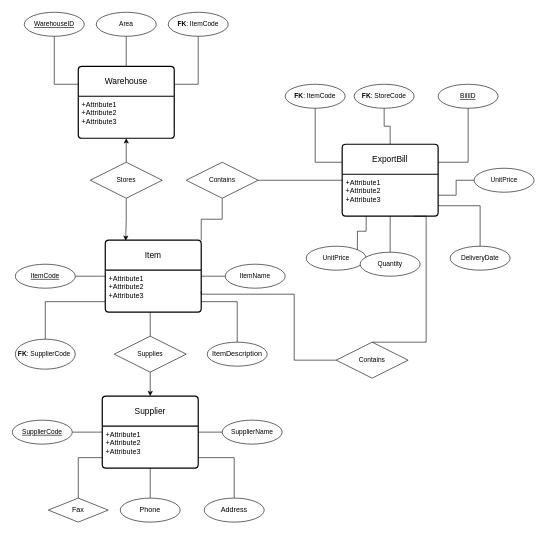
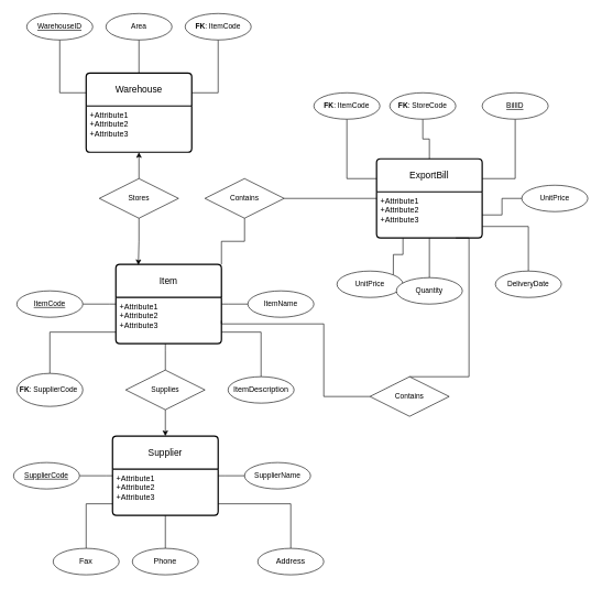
  <mxCell id="0" />
  <mxCell id="1" parent="0" />
  <mxCell id="2" value="Supplier" style="swimlane;childLayout=stackLayout;horizontal=1;startSize=50;horizontalStack=0;rounded=1;fontSize=14;fontStyle=0;strokeWidth=2;resizeParent=0;resizeLast=1;shadow=0;dashed=0;align=center;arcSize=4;whiteSpace=wrap;html=1;" vertex="1" parent="1"><mxGeometry x="170" y="660" width="160" height="120" as="geometry" /></mxCell>
  <mxCell id="3" value="+Attribute1&#10;+Attribute2&#10;+Attribute3" style="align=left;strokeColor=none;fillColor=none;spacingLeft=4;fontSize=12;verticalAlign=top;resizable=0;rotatable=0;part=1;html=1;" vertex="1" parent="2"><mxGeometry y="50" width="160" height="70" as="geometry" /></mxCell>
  <mxCell id="4" value="" style="edgeStyle=orthogonalEdgeStyle;shape=connector;rounded=0;orthogonalLoop=1;jettySize=auto;html=1;strokeColor=default;align=center;verticalAlign=middle;fontFamily=Helvetica;fontSize=11;fontColor=default;labelBackgroundColor=default;endArrow=none;endFill=0;" edge="1" parent="1" source="5" target="3"><mxGeometry relative="1" as="geometry" /></mxCell>
  <mxCell id="5" value="Phone" style="ellipse;whiteSpace=wrap;html=1;align=center;" vertex="1" parent="1"><mxGeometry x="200" y="830" width="100" height="40" as="geometry" /></mxCell>
  <mxCell id="6" style="edgeStyle=orthogonalEdgeStyle;shape=connector;rounded=0;orthogonalLoop=1;jettySize=auto;html=1;exitX=0.5;exitY=0;exitDx=0;exitDy=0;entryX=0;entryY=0.75;entryDx=0;entryDy=0;strokeColor=default;align=center;verticalAlign=middle;fontFamily=Helvetica;fontSize=11;fontColor=default;labelBackgroundColor=default;endArrow=none;endFill=0;" edge="1" parent="1" source="7" target="3"><mxGeometry relative="1" as="geometry" /></mxCell>
- <mxCell id="7" value="Fax" style="rhombus;whiteSpace=wrap;html=1;align=center;" vertex="1" parent="1"><mxGeometry x="80" y="830" width="100" height="40" as="geometry" /></mxCell>
+ <mxCell id="7" value="Fax" style="ellipse;whiteSpace=wrap;html=1;align=center;" vertex="1" parent="1"><mxGeometry x="80" y="830" width="100" height="40" as="geometry" /></mxCell>
  <mxCell id="8" style="edgeStyle=orthogonalEdgeStyle;rounded=0;orthogonalLoop=1;jettySize=auto;html=1;exitX=0.5;exitY=0;exitDx=0;exitDy=0;entryX=1;entryY=0.75;entryDx=0;entryDy=0;endArrow=none;endFill=0;" edge="1" parent="1" source="9" target="3"><mxGeometry relative="1" as="geometry" /></mxCell>
- <mxCell id="9" value="Address" style="ellipse;whiteSpace=wrap;html=1;align=center;" vertex="1" parent="1"><mxGeometry x="340" y="830" width="100" height="40" as="geometry" /></mxCell>
+ <mxCell id="9" value="Address" style="ellipse;whiteSpace=wrap;html=1;align=center;" vertex="1" parent="1"><mxGeometry x="390" y="830" width="100" height="40" as="geometry" /></mxCell>
  <mxCell id="10" value="" style="edgeStyle=orthogonalEdgeStyle;shape=connector;rounded=0;orthogonalLoop=1;jettySize=auto;html=1;strokeColor=default;align=center;verticalAlign=middle;fontFamily=Helvetica;fontSize=11;fontColor=default;labelBackgroundColor=default;endArrow=none;endFill=0;" edge="1" parent="1" source="11" target="3"><mxGeometry relative="1" as="geometry"><Array as="points"><mxPoint x="160" y="720" /><mxPoint x="160" y="720" /></Array></mxGeometry></mxCell>
  <mxCell id="11" value="SupplierCode" style="ellipse;whiteSpace=wrap;html=1;align=center;fontStyle=4;fontFamily=Helvetica;fontSize=11;fontColor=default;labelBackgroundColor=default;" vertex="1" parent="1"><mxGeometry x="20" y="700" width="100" height="40" as="geometry" /></mxCell>
  <mxCell id="12" value="" style="edgeStyle=orthogonalEdgeStyle;shape=connector;rounded=0;orthogonalLoop=1;jettySize=auto;html=1;strokeColor=default;align=center;verticalAlign=middle;fontFamily=Helvetica;fontSize=11;fontColor=default;labelBackgroundColor=default;endArrow=none;endFill=0;" edge="1" parent="1" source="13" target="3"><mxGeometry relative="1" as="geometry"><Array as="points"><mxPoint x="340" y="720" /><mxPoint x="340" y="720" /></Array></mxGeometry></mxCell>
  <mxCell id="13" value="SupplierName" style="ellipse;whiteSpace=wrap;html=1;align=center;fontFamily=Helvetica;fontSize=11;fontColor=default;labelBackgroundColor=default;" vertex="1" parent="1"><mxGeometry x="370" y="700" width="100" height="40" as="geometry" /></mxCell>
  <mxCell id="14" style="edgeStyle=orthogonalEdgeStyle;shape=connector;rounded=0;orthogonalLoop=1;jettySize=auto;html=1;exitX=0.5;exitY=1;exitDx=0;exitDy=0;entryX=0.5;entryY=0;entryDx=0;entryDy=0;strokeColor=default;align=center;verticalAlign=middle;fontFamily=Helvetica;fontSize=11;fontColor=default;labelBackgroundColor=default;endArrow=classic;endFill=1;" edge="1" parent="1" source="16" target="2"><mxGeometry relative="1" as="geometry" /></mxCell>
  <mxCell id="15" value="" style="edgeStyle=orthogonalEdgeStyle;shape=connector;rounded=0;orthogonalLoop=1;jettySize=auto;html=1;strokeColor=default;align=center;verticalAlign=middle;fontFamily=Helvetica;fontSize=11;fontColor=default;labelBackgroundColor=default;endArrow=none;endFill=0;" edge="1" parent="1" source="16" target="18"><mxGeometry relative="1" as="geometry"><Array as="points"><mxPoint x="250" y="530" /><mxPoint x="250" y="530" /></Array></mxGeometry></mxCell>
  <mxCell id="16" value="Supplies " style="shape=rhombus;perimeter=rhombusPerimeter;whiteSpace=wrap;html=1;align=center;fontFamily=Helvetica;fontSize=11;fontColor=default;labelBackgroundColor=default;" vertex="1" parent="1"><mxGeometry x="190" y="560" width="120" height="60" as="geometry" /></mxCell>
  <mxCell id="17" value="Item" style="swimlane;childLayout=stackLayout;horizontal=1;startSize=50;horizontalStack=0;rounded=1;fontSize=14;fontStyle=0;strokeWidth=2;resizeParent=0;resizeLast=1;shadow=0;dashed=0;align=center;arcSize=4;whiteSpace=wrap;html=1;" vertex="1" parent="1"><mxGeometry x="175" y="400" width="160" height="120" as="geometry" /></mxCell>
  <mxCell id="18" value="+Attribute1&#10;+Attribute2&#10;+Attribute3" style="align=left;strokeColor=none;fillColor=none;spacingLeft=4;fontSize=12;verticalAlign=top;resizable=0;rotatable=0;part=1;html=1;" vertex="1" parent="17"><mxGeometry y="50" width="160" height="70" as="geometry" /></mxCell>
  <mxCell id="19" style="edgeStyle=orthogonalEdgeStyle;rounded=0;orthogonalLoop=1;jettySize=auto;html=1;exitX=0.5;exitY=0;exitDx=0;exitDy=0;entryX=1;entryY=0.75;entryDx=0;entryDy=0;endArrow=none;endFill=0;" edge="1" parent="1" source="20" target="18"><mxGeometry relative="1" as="geometry" /></mxCell>
  <mxCell id="20" value="ItemDescription" style="ellipse;whiteSpace=wrap;html=1;align=center;" vertex="1" parent="1"><mxGeometry x="345" y="570" width="100" height="40" as="geometry" /></mxCell>
  <mxCell id="21" value="" style="edgeStyle=orthogonalEdgeStyle;shape=connector;rounded=0;orthogonalLoop=1;jettySize=auto;html=1;strokeColor=default;align=center;verticalAlign=middle;fontFamily=Helvetica;fontSize=11;fontColor=default;labelBackgroundColor=default;endArrow=none;endFill=0;" edge="1" parent="1" source="22" target="18"><mxGeometry relative="1" as="geometry"><Array as="points"><mxPoint x="165" y="460" /><mxPoint x="165" y="460" /></Array></mxGeometry></mxCell>
  <mxCell id="22" value="ItemCode" style="ellipse;whiteSpace=wrap;html=1;align=center;fontStyle=4;fontFamily=Helvetica;fontSize=11;fontColor=default;labelBackgroundColor=default;" vertex="1" parent="1"><mxGeometry x="25" y="440" width="100" height="40" as="geometry" /></mxCell>
  <mxCell id="23" value="" style="edgeStyle=orthogonalEdgeStyle;shape=connector;rounded=0;orthogonalLoop=1;jettySize=auto;html=1;strokeColor=default;align=center;verticalAlign=middle;fontFamily=Helvetica;fontSize=11;fontColor=default;labelBackgroundColor=default;endArrow=none;endFill=0;" edge="1" parent="1" source="24" target="18"><mxGeometry relative="1" as="geometry"><Array as="points"><mxPoint x="345" y="460" /><mxPoint x="345" y="460" /></Array></mxGeometry></mxCell>
  <mxCell id="24" value="ItemName" style="ellipse;whiteSpace=wrap;html=1;align=center;fontFamily=Helvetica;fontSize=11;fontColor=default;labelBackgroundColor=default;" vertex="1" parent="1"><mxGeometry x="375" y="440" width="100" height="40" as="geometry" /></mxCell>
  <mxCell id="25" value="" style="edgeStyle=orthogonalEdgeStyle;shape=connector;rounded=0;orthogonalLoop=1;jettySize=auto;html=1;strokeColor=default;align=center;verticalAlign=middle;fontFamily=Helvetica;fontSize=11;fontColor=default;labelBackgroundColor=default;endArrow=classic;endFill=1;" edge="1" parent="1" source="26" target="33"><mxGeometry relative="1" as="geometry" /></mxCell>
  <mxCell id="26" value="Stores " style="shape=rhombus;perimeter=rhombusPerimeter;whiteSpace=wrap;html=1;align=center;fontFamily=Helvetica;fontSize=11;fontColor=default;labelBackgroundColor=default;" vertex="1" parent="1"><mxGeometry x="150" y="270" width="120" height="60" as="geometry" /></mxCell>
  <mxCell id="27" style="edgeStyle=orthogonalEdgeStyle;shape=connector;rounded=0;orthogonalLoop=1;jettySize=auto;html=1;exitX=0.5;exitY=1;exitDx=0;exitDy=0;entryX=0.213;entryY=0.008;entryDx=0;entryDy=0;entryPerimeter=0;strokeColor=default;align=center;verticalAlign=middle;fontFamily=Helvetica;fontSize=11;fontColor=default;labelBackgroundColor=default;endArrow=classic;endFill=1;" edge="1" parent="1" source="26" target="17"><mxGeometry relative="1" as="geometry" /></mxCell>
  <mxCell id="28" style="edgeStyle=orthogonalEdgeStyle;shape=connector;rounded=0;orthogonalLoop=1;jettySize=auto;html=1;exitX=0.5;exitY=1;exitDx=0;exitDy=0;entryX=1;entryY=0;entryDx=0;entryDy=0;strokeColor=default;align=center;verticalAlign=middle;fontFamily=Helvetica;fontSize=11;fontColor=default;labelBackgroundColor=default;endArrow=none;endFill=0;" edge="1" parent="1" source="30" target="17"><mxGeometry relative="1" as="geometry" /></mxCell>
  <mxCell id="29" style="edgeStyle=orthogonalEdgeStyle;shape=connector;rounded=0;orthogonalLoop=1;jettySize=auto;html=1;exitX=1;exitY=0.5;exitDx=0;exitDy=0;strokeColor=default;align=center;verticalAlign=middle;fontFamily=Helvetica;fontSize=11;fontColor=default;labelBackgroundColor=default;endArrow=none;endFill=0;" edge="1" parent="1" source="30" target="41"><mxGeometry relative="1" as="geometry"><mxPoint x="610" y="300" as="targetPoint" /></mxGeometry></mxCell>
  <mxCell id="30" value="Contains " style="shape=rhombus;perimeter=rhombusPerimeter;whiteSpace=wrap;html=1;align=center;fontFamily=Helvetica;fontSize=11;fontColor=default;labelBackgroundColor=default;" vertex="1" parent="1"><mxGeometry x="310" y="270" width="120" height="60" as="geometry" /></mxCell>
  <mxCell id="31" value="" style="edgeStyle=orthogonalEdgeStyle;shape=connector;rounded=0;orthogonalLoop=1;jettySize=auto;html=1;strokeColor=default;align=center;verticalAlign=middle;fontFamily=Helvetica;fontSize=11;fontColor=default;labelBackgroundColor=default;endArrow=none;endFill=0;" edge="1" parent="1" source="32" target="34"><mxGeometry relative="1" as="geometry" /></mxCell>
  <mxCell id="32" value="Warehouse" style="swimlane;childLayout=stackLayout;horizontal=1;startSize=50;horizontalStack=0;rounded=1;fontSize=14;fontStyle=0;strokeWidth=2;resizeParent=0;resizeLast=1;shadow=0;dashed=0;align=center;arcSize=4;whiteSpace=wrap;html=1;fontFamily=Helvetica;fontColor=default;labelBackgroundColor=default;" vertex="1" parent="1"><mxGeometry x="130" y="110" width="160" height="120" as="geometry" /></mxCell>
  <mxCell id="33" value="+Attribute1&#10;+Attribute2&#10;+Attribute3" style="align=left;strokeColor=none;fillColor=none;spacingLeft=4;fontSize=12;verticalAlign=top;resizable=0;rotatable=0;part=1;html=1;fontFamily=Helvetica;fontColor=default;labelBackgroundColor=default;" vertex="1" parent="32"><mxGeometry y="50" width="160" height="70" as="geometry" /></mxCell>
  <mxCell id="34" value="Area" style="ellipse;whiteSpace=wrap;html=1;align=center;fontFamily=Helvetica;fontSize=11;fontColor=default;labelBackgroundColor=default;" vertex="1" parent="1"><mxGeometry x="160" y="20" width="100" height="40" as="geometry" /></mxCell>
  <mxCell id="35" style="edgeStyle=orthogonalEdgeStyle;shape=connector;rounded=0;orthogonalLoop=1;jettySize=auto;html=1;exitX=0.5;exitY=1;exitDx=0;exitDy=0;entryX=1;entryY=0.25;entryDx=0;entryDy=0;strokeColor=default;align=center;verticalAlign=middle;fontFamily=Helvetica;fontSize=11;fontColor=default;labelBackgroundColor=default;endArrow=none;endFill=0;" edge="1" parent="1" source="36" target="32"><mxGeometry relative="1" as="geometry" /></mxCell>
  <mxCell id="36" value="&lt;strong&gt;FK&lt;/strong&gt;: ItemCode" style="ellipse;whiteSpace=wrap;html=1;align=center;fontFamily=Helvetica;fontSize=11;fontColor=default;labelBackgroundColor=default;" vertex="1" parent="1"><mxGeometry x="280" y="20" width="100" height="40" as="geometry" /></mxCell>
  <mxCell id="37" style="edgeStyle=orthogonalEdgeStyle;shape=connector;rounded=0;orthogonalLoop=1;jettySize=auto;html=1;exitX=0.5;exitY=1;exitDx=0;exitDy=0;entryX=0;entryY=0.25;entryDx=0;entryDy=0;strokeColor=default;align=center;verticalAlign=middle;fontFamily=Helvetica;fontSize=11;fontColor=default;labelBackgroundColor=default;endArrow=none;endFill=0;" edge="1" parent="1" source="38" target="32"><mxGeometry relative="1" as="geometry" /></mxCell>
  <mxCell id="38" value="WarehouseID" style="ellipse;whiteSpace=wrap;html=1;align=center;fontStyle=4;fontFamily=Helvetica;fontSize=11;fontColor=default;labelBackgroundColor=default;" vertex="1" parent="1"><mxGeometry x="40" y="20" width="100" height="40" as="geometry" /></mxCell>
  <mxCell id="39" style="edgeStyle=orthogonalEdgeStyle;shape=connector;rounded=0;orthogonalLoop=1;jettySize=auto;html=1;exitX=0.5;exitY=0;exitDx=0;exitDy=0;entryX=0;entryY=0.75;entryDx=0;entryDy=0;strokeColor=default;align=center;verticalAlign=middle;fontFamily=Helvetica;fontSize=11;fontColor=default;labelBackgroundColor=default;endArrow=none;endFill=0;" edge="1" parent="1" source="40" target="18"><mxGeometry relative="1" as="geometry" /></mxCell>
  <mxCell id="40" value="&lt;strong&gt;FK&lt;/strong&gt;: SupplierCode&amp;nbsp;" style="ellipse;whiteSpace=wrap;html=1;align=center;fontFamily=Helvetica;fontSize=11;fontColor=default;labelBackgroundColor=default;" vertex="1" parent="1"><mxGeometry x="25" y="565" width="100" height="50" as="geometry" /></mxCell>
  <mxCell id="41" value="ExportBill" style="swimlane;childLayout=stackLayout;horizontal=1;startSize=50;horizontalStack=0;rounded=1;fontSize=14;fontStyle=0;strokeWidth=2;resizeParent=0;resizeLast=1;shadow=0;dashed=0;align=center;arcSize=4;whiteSpace=wrap;html=1;fontFamily=Helvetica;fontColor=default;labelBackgroundColor=default;" vertex="1" parent="1"><mxGeometry x="570" y="240" width="160" height="120" as="geometry" /></mxCell>
  <mxCell id="42" value="+Attribute1&#10;+Attribute2&#10;+Attribute3" style="align=left;strokeColor=none;fillColor=none;spacingLeft=4;fontSize=12;verticalAlign=top;resizable=0;rotatable=0;part=1;html=1;fontFamily=Helvetica;fontColor=default;labelBackgroundColor=default;" vertex="1" parent="41"><mxGeometry y="50" width="160" height="70" as="geometry" /></mxCell>
  <mxCell id="43" style="edgeStyle=orthogonalEdgeStyle;shape=connector;rounded=0;orthogonalLoop=1;jettySize=auto;html=1;exitX=0.5;exitY=1;exitDx=0;exitDy=0;entryX=0;entryY=0.25;entryDx=0;entryDy=0;strokeColor=default;align=center;verticalAlign=middle;fontFamily=Helvetica;fontSize=11;fontColor=default;labelBackgroundColor=default;endArrow=none;endFill=0;" edge="1" parent="1" source="44" target="41"><mxGeometry relative="1" as="geometry" /></mxCell>
  <mxCell id="44" value="&lt;strong&gt;FK&lt;/strong&gt;: ItemCode" style="ellipse;whiteSpace=wrap;html=1;align=center;fontFamily=Helvetica;fontSize=11;fontColor=default;labelBackgroundColor=default;" vertex="1" parent="1"><mxGeometry x="475" y="140" width="100" height="40" as="geometry" /></mxCell>
  <mxCell id="45" style="edgeStyle=orthogonalEdgeStyle;shape=connector;rounded=0;orthogonalLoop=1;jettySize=auto;html=1;exitX=0.5;exitY=1;exitDx=0;exitDy=0;entryX=0.5;entryY=0;entryDx=0;entryDy=0;strokeColor=default;align=center;verticalAlign=middle;fontFamily=Helvetica;fontSize=11;fontColor=default;labelBackgroundColor=default;endArrow=none;endFill=0;" edge="1" parent="1" source="46" target="41"><mxGeometry relative="1" as="geometry" /></mxCell>
  <mxCell id="46" value="&lt;strong&gt;FK&lt;/strong&gt;: StoreCode" style="ellipse;whiteSpace=wrap;html=1;align=center;fontFamily=Helvetica;fontSize=11;fontColor=default;labelBackgroundColor=default;" vertex="1" parent="1"><mxGeometry x="590" y="140" width="100" height="40" as="geometry" /></mxCell>
  <mxCell id="47" style="edgeStyle=orthogonalEdgeStyle;shape=connector;rounded=0;orthogonalLoop=1;jettySize=auto;html=1;exitX=0.5;exitY=1;exitDx=0;exitDy=0;entryX=1;entryY=0.25;entryDx=0;entryDy=0;strokeColor=default;align=center;verticalAlign=middle;fontFamily=Helvetica;fontSize=11;fontColor=default;labelBackgroundColor=default;endArrow=none;endFill=0;" edge="1" parent="1" source="48" target="41"><mxGeometry relative="1" as="geometry" /></mxCell>
  <mxCell id="48" value="BillID" style="ellipse;whiteSpace=wrap;html=1;align=center;fontStyle=4;fontFamily=Helvetica;fontSize=11;fontColor=default;labelBackgroundColor=default;" vertex="1" parent="1"><mxGeometry x="730" y="140" width="100" height="40" as="geometry" /></mxCell>
  <mxCell id="49" style="edgeStyle=orthogonalEdgeStyle;shape=connector;rounded=0;orthogonalLoop=1;jettySize=auto;html=1;exitX=1;exitY=0;exitDx=0;exitDy=0;entryX=0.25;entryY=1;entryDx=0;entryDy=0;strokeColor=default;align=center;verticalAlign=middle;fontFamily=Helvetica;fontSize=11;fontColor=default;labelBackgroundColor=default;endArrow=none;endFill=0;" edge="1" parent="1" source="50" target="42"><mxGeometry relative="1" as="geometry" /></mxCell>
  <mxCell id="50" value="UnitPrice" style="ellipse;whiteSpace=wrap;html=1;align=center;fontFamily=Helvetica;fontSize=11;fontColor=default;labelBackgroundColor=default;" vertex="1" parent="1"><mxGeometry x="510" y="410" width="100" height="40" as="geometry" /></mxCell>
  <mxCell id="51" value="" style="edgeStyle=orthogonalEdgeStyle;shape=connector;rounded=0;orthogonalLoop=1;jettySize=auto;html=1;strokeColor=default;align=center;verticalAlign=middle;fontFamily=Helvetica;fontSize=11;fontColor=default;labelBackgroundColor=default;endArrow=none;endFill=0;" edge="1" parent="1" source="52" target="42"><mxGeometry relative="1" as="geometry" /></mxCell>
  <mxCell id="52" value="Quantity" style="ellipse;whiteSpace=wrap;html=1;align=center;fontFamily=Helvetica;fontSize=11;fontColor=default;labelBackgroundColor=default;" vertex="1" parent="1"><mxGeometry x="600" y="420" width="100" height="40" as="geometry" /></mxCell>
  <mxCell id="53" style="edgeStyle=orthogonalEdgeStyle;shape=connector;rounded=0;orthogonalLoop=1;jettySize=auto;html=1;exitX=0.5;exitY=0;exitDx=0;exitDy=0;entryX=1;entryY=0.75;entryDx=0;entryDy=0;strokeColor=default;align=center;verticalAlign=middle;fontFamily=Helvetica;fontSize=11;fontColor=default;labelBackgroundColor=default;endArrow=none;endFill=0;" edge="1" parent="1" source="54" target="42"><mxGeometry relative="1" as="geometry" /></mxCell>
  <mxCell id="54" value="DeliveryDate" style="ellipse;whiteSpace=wrap;html=1;align=center;fontFamily=Helvetica;fontSize=11;fontColor=default;labelBackgroundColor=default;" vertex="1" parent="1"><mxGeometry x="750" y="410" width="100" height="40" as="geometry" /></mxCell>
  <mxCell id="55" value="" style="edgeStyle=orthogonalEdgeStyle;shape=connector;rounded=0;orthogonalLoop=1;jettySize=auto;html=1;strokeColor=default;align=center;verticalAlign=middle;fontFamily=Helvetica;fontSize=11;fontColor=default;labelBackgroundColor=default;endArrow=none;endFill=0;" edge="1" parent="1" source="56" target="42"><mxGeometry relative="1" as="geometry" /></mxCell>
  <mxCell id="56" value="UnitPrice" style="ellipse;whiteSpace=wrap;html=1;align=center;fontFamily=Helvetica;fontSize=11;fontColor=default;labelBackgroundColor=default;" vertex="1" parent="1"><mxGeometry x="790" y="280" width="100" height="40" as="geometry" /></mxCell>
  <mxCell id="57" style="edgeStyle=orthogonalEdgeStyle;shape=connector;rounded=0;orthogonalLoop=1;jettySize=auto;html=1;exitX=0;exitY=0.5;exitDx=0;exitDy=0;entryX=1;entryY=0.5;entryDx=0;entryDy=0;strokeColor=default;align=center;verticalAlign=middle;fontFamily=Helvetica;fontSize=11;fontColor=default;labelBackgroundColor=default;endArrow=none;endFill=0;" edge="1" parent="1" source="59" target="18"><mxGeometry relative="1" as="geometry"><Array as="points"><mxPoint x="490" y="600" /><mxPoint x="490" y="490" /><mxPoint x="335" y="490" /></Array></mxGeometry></mxCell>
  <mxCell id="58" style="edgeStyle=orthogonalEdgeStyle;shape=connector;rounded=0;orthogonalLoop=1;jettySize=auto;html=1;exitX=0.5;exitY=0;exitDx=0;exitDy=0;entryX=0.75;entryY=1;entryDx=0;entryDy=0;strokeColor=default;align=center;verticalAlign=middle;fontFamily=Helvetica;fontSize=11;fontColor=default;labelBackgroundColor=default;endArrow=none;endFill=0;" edge="1" parent="1" source="59" target="42"><mxGeometry relative="1" as="geometry"><Array as="points"><mxPoint x="710" y="570" /><mxPoint x="710" y="360" /></Array></mxGeometry></mxCell>
  <mxCell id="59" value="Contains " style="shape=rhombus;perimeter=rhombusPerimeter;whiteSpace=wrap;html=1;align=center;fontFamily=Helvetica;fontSize=11;fontColor=default;labelBackgroundColor=default;" vertex="1" parent="1"><mxGeometry x="560" y="570" width="120" height="60" as="geometry" /></mxCell>
